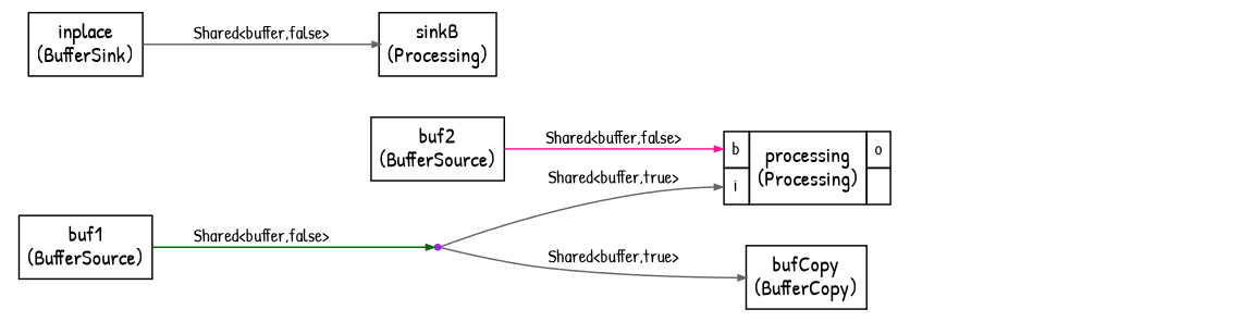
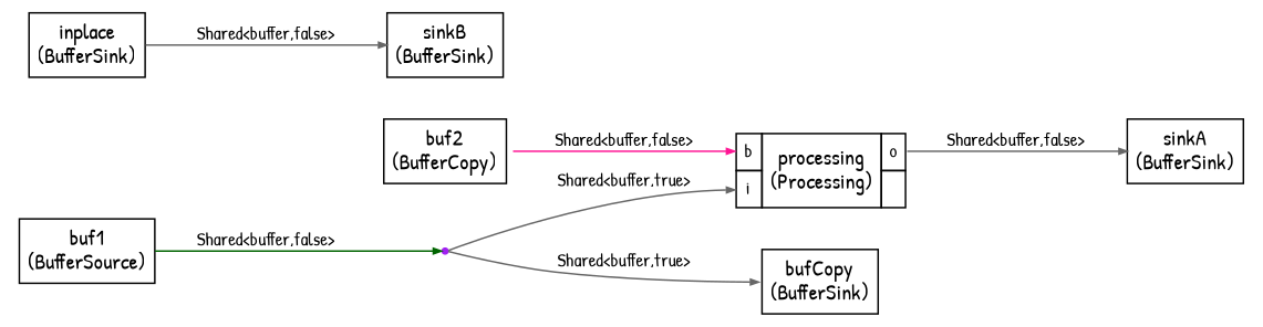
  digraph {
    bgcolor=white
    fontname="Patrick Hand"
    rankdir=LR
    node [color=black fontcolor=black fontname="Patrick Hand" shape=plaintext]
    edge [arrowsize=0.5 color=gray40 fontcolor=black fontname="Patrick Hand" fontsize=12.0 headport=i style=solid tailport=i]
    n1 [label=< <TABLE color="black" bgcolor="none" BORDER="0" CELLBORDER="1" CELLSPACING="0" CELLPADDING="4">   <TR>     <TD ALIGN="CENTER" PORT="i"><FONT COLOR="black" POINT-SIZE="14.0">buf1<BR/>(BufferSource)</FONT></TD>   </TR> </TABLE>>]
    n2 [color=purple label=dup0 shape=point]
    n3 [label=< <TABLE color="black" bgcolor="none" BORDER="0" CELLBORDER="1" CELLSPACING="0" CELLPADDING="4">   <TR>     <TD PORT="b"><FONT POINT-SIZE="12.0" COLOR="black">b</FONT></TD>     <TD ALIGN="CENTER" ROWSPAN="2"><FONT COLOR="black" POINT-SIZE="14.0">processing<BR/>(Processing)</FONT></TD>     <TD PORT="o"><FONT POINT-SIZE="12.0" COLOR="black">o</FONT></TD>   </TR> <TR> <TD PORT="i"><FONT POINT-SIZE="12.0" COLOR="black">i</FONT></TD>    <TD></TD></TR>  </TABLE>>]
-   n4 [label=< <TABLE color="black" bgcolor="none" BORDER="0" CELLBORDER="1" CELLSPACING="0" CELLPADDING="4">   <TR>     <TD ALIGN="CENTER" PORT="i"><FONT COLOR="black" POINT-SIZE="14.0">bufCopy<BR/>(BufferCopy)</FONT></TD>   </TR> </TABLE>>]
-   n5 [label=< <TABLE color="black" bgcolor="none" BORDER="0" CELLBORDER="1" CELLSPACING="0" CELLPADDING="4">   <TR>     <TD ALIGN="CENTER" PORT="i"><FONT COLOR="black" POINT-SIZE="14.0">buf2<BR/>(BufferSource)</FONT></TD>   </TR> </TABLE>>]
+   n4 [label=< <TABLE color="black" bgcolor="none" BORDER="0" CELLBORDER="1" CELLSPACING="0" CELLPADDING="4">   <TR>     <TD ALIGN="CENTER" PORT="i"><FONT COLOR="black" POINT-SIZE="14.0">bufCopy<BR/>(BufferSink)</FONT></TD>   </TR> </TABLE>>]
+   n5 [label=< <TABLE color="black" bgcolor="none" BORDER="0" CELLBORDER="1" CELLSPACING="0" CELLPADDING="4">   <TR>     <TD ALIGN="CENTER" PORT="i"><FONT COLOR="black" POINT-SIZE="14.0">buf2<BR/>(BufferCopy)</FONT></TD>   </TR> </TABLE>>]
+   n6 [label=< <TABLE color="black" bgcolor="none" BORDER="0" CELLBORDER="1" CELLSPACING="0" CELLPADDING="4">   <TR>     <TD ALIGN="CENTER" PORT="i"><FONT COLOR="black" POINT-SIZE="14.0">sinkA<BR/>(BufferSink)</FONT></TD>   </TR> </TABLE>>]
    n7 [label=< <TABLE color="black" bgcolor="none" BORDER="0" CELLBORDER="1" CELLSPACING="0" CELLPADDING="4">   <TR>     <TD ALIGN="CENTER" PORT="i"><FONT COLOR="black" POINT-SIZE="14.0">inplace<BR/>(BufferSink)</FONT></TD>   </TR> </TABLE>>]
-   n8 [label=< <TABLE color="black" bgcolor="none" BORDER="0" CELLBORDER="1" CELLSPACING="0" CELLPADDING="4">   <TR>     <TD ALIGN="CENTER" PORT="i"><FONT COLOR="black" POINT-SIZE="14.0">sinkB<BR/>(Processing)</FONT></TD>   </TR> </TABLE>>]
+   n8 [label=< <TABLE color="black" bgcolor="none" BORDER="0" CELLBORDER="1" CELLSPACING="0" CELLPADDING="4">   <TR>     <TD ALIGN="CENTER" PORT="i"><FONT COLOR="black" POINT-SIZE="14.0">sinkB<BR/>(BufferSink)</FONT></TD>   </TR> </TABLE>>]
    n1 -> n2 [color=darkgreen label=<Shared&lt;buffer,false&gt;>]
    n2 -> n3 [label=<Shared&lt;buffer,true&gt;>]
    n2 -> n4 [label=<Shared&lt;buffer,true&gt;>]
+   n3 -> n6 [label=<Shared&lt;buffer,false&gt;> tailport=o]
    n5 -> n3 [color=deeppink headport=b label=<Shared&lt;buffer,false&gt;>]
    n7 -> n8 [label=<Shared&lt;buffer,false&gt;>]
  }
